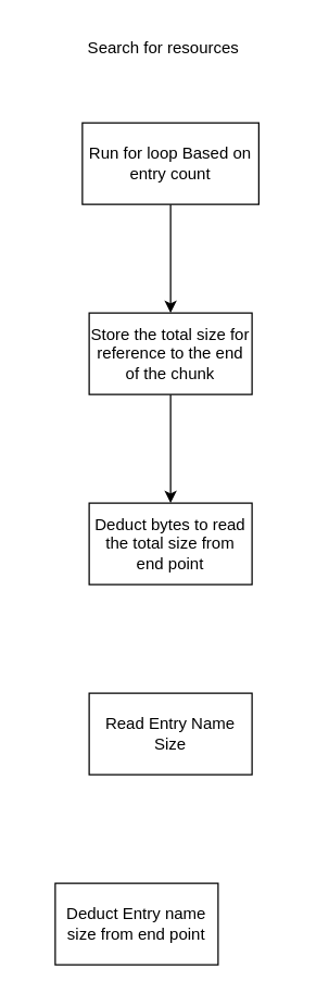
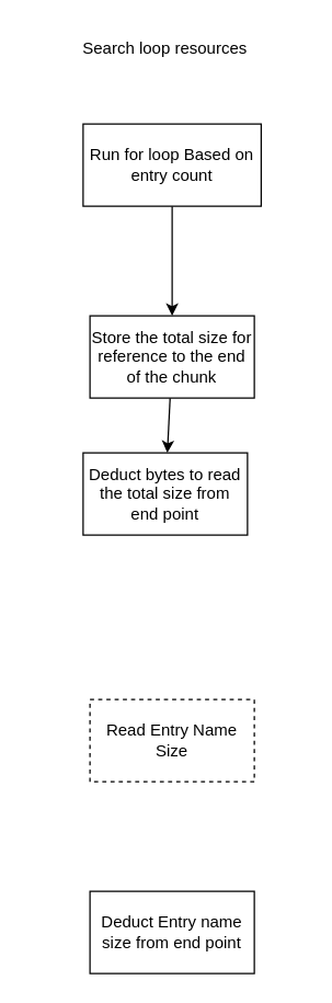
  <mxCell id="0" />
  <mxCell id="1" parent="0" />
- <mxCell id="2" value="Search for resources" style="text;html=1;align=center;verticalAlign=middle;whiteSpace=wrap;rounded=0;" vertex="1" parent="1"><mxGeometry x="20" y="20" width="200" height="30" as="geometry" /></mxCell>
+ <mxCell id="2" value="Search loop resources" style="text;html=1;align=center;verticalAlign=middle;whiteSpace=wrap;rounded=0;" vertex="1" parent="1"><mxGeometry x="20" y="20" width="200" height="30" as="geometry" /></mxCell>
  <mxCell id="3" value="" style="edgeStyle=none;html=1;" edge="1" parent="1" source="4" target="6"><mxGeometry relative="1" as="geometry" /></mxCell>
  <mxCell id="4" value="Run for loop Based on entry count" style="rounded=0;whiteSpace=wrap;html=1;" vertex="1" parent="1"><mxGeometry x="60" y="90" width="130" height="60" as="geometry" /></mxCell>
  <mxCell id="5" value="" style="edgeStyle=none;html=1;" edge="1" parent="1" source="6" target="7"><mxGeometry relative="1" as="geometry" /></mxCell>
  <mxCell id="6" value="Store the total size for reference to the end of the chunk" style="whiteSpace=wrap;html=1;rounded=0;" vertex="1" parent="1"><mxGeometry x="65" y="230" width="120" height="60" as="geometry" /></mxCell>
- <mxCell id="7" value="Deduct bytes to read the total size from end point" style="whiteSpace=wrap;html=1;rounded=0;" vertex="1" parent="1"><mxGeometry x="65" y="370" width="120" height="60" as="geometry" /></mxCell>
- <mxCell id="8" value="Read Entry Name Size" style="whiteSpace=wrap;html=1;rounded=0;" vertex="1" parent="1"><mxGeometry x="65" y="510" width="120" height="60" as="geometry" /></mxCell>
- <mxCell id="9" value="Deduct Entry name size from end point" style="whiteSpace=wrap;html=1;rounded=0;" vertex="1" parent="1"><mxGeometry x="40" y="650" width="120" height="60" as="geometry" /></mxCell>
+ <mxCell id="7" value="Deduct bytes to read the total size from end point" style="whiteSpace=wrap;html=1;rounded=0;" vertex="1" parent="1"><mxGeometry x="60" y="330" width="120" height="60" as="geometry" /></mxCell>
+ <mxCell id="8" value="Read Entry Name Size" style="whiteSpace=wrap;html=1;rounded=0;dashed=1;" vertex="1" parent="1"><mxGeometry x="65" y="510" width="120" height="60" as="geometry" /></mxCell>
+ <mxCell id="9" value="Deduct Entry name size from end point" style="whiteSpace=wrap;html=1;rounded=0;" vertex="1" parent="1"><mxGeometry x="65" y="650" width="120" height="60" as="geometry" /></mxCell>
